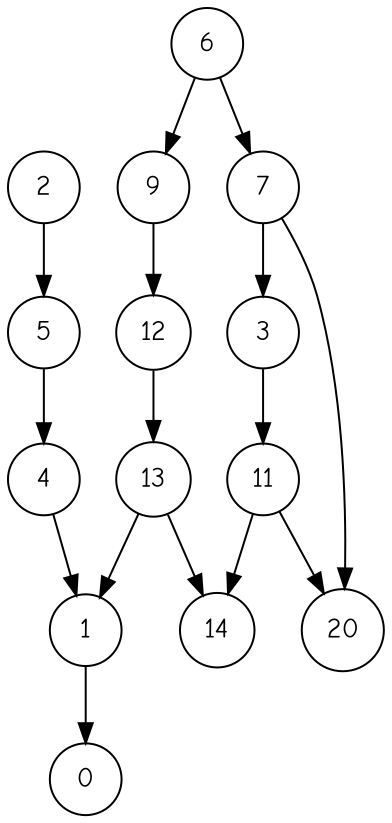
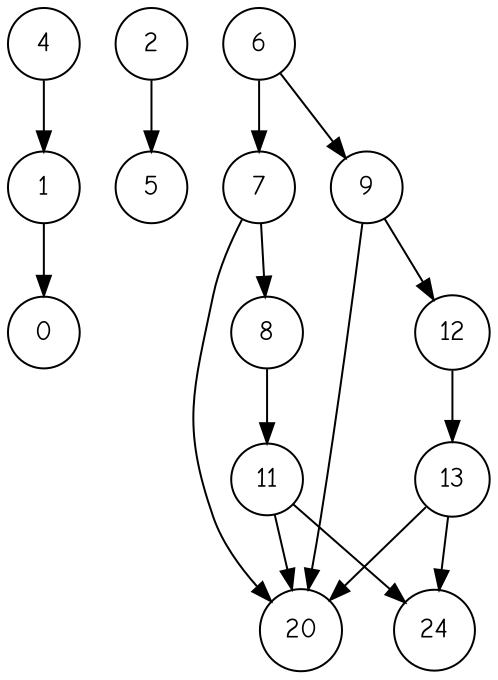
  digraph {
    fontname="Comic Neue"
    node [fontname="Comic Neue" shape=circle]
    edge [fontname="Comic Neue"]
    1
    0
    2
    5
    4
    6
    7
    9
-   8 [label=3]
+   8
    n10 [label=20]
    12
    11
    13
-   14
+   14 [label=24]
    1 -> 0
    2 -> 5
-   5 -> 4
    4 -> 1
    6 -> 7
    6 -> 9
    7 -> 8
    7 -> n10
+   9 -> n10
    9 -> 12
    8 -> 11
    12 -> 13
    11 -> n10
    11 -> 14
-   13 -> 1
+   13 -> n10
    13 -> 14
  }
